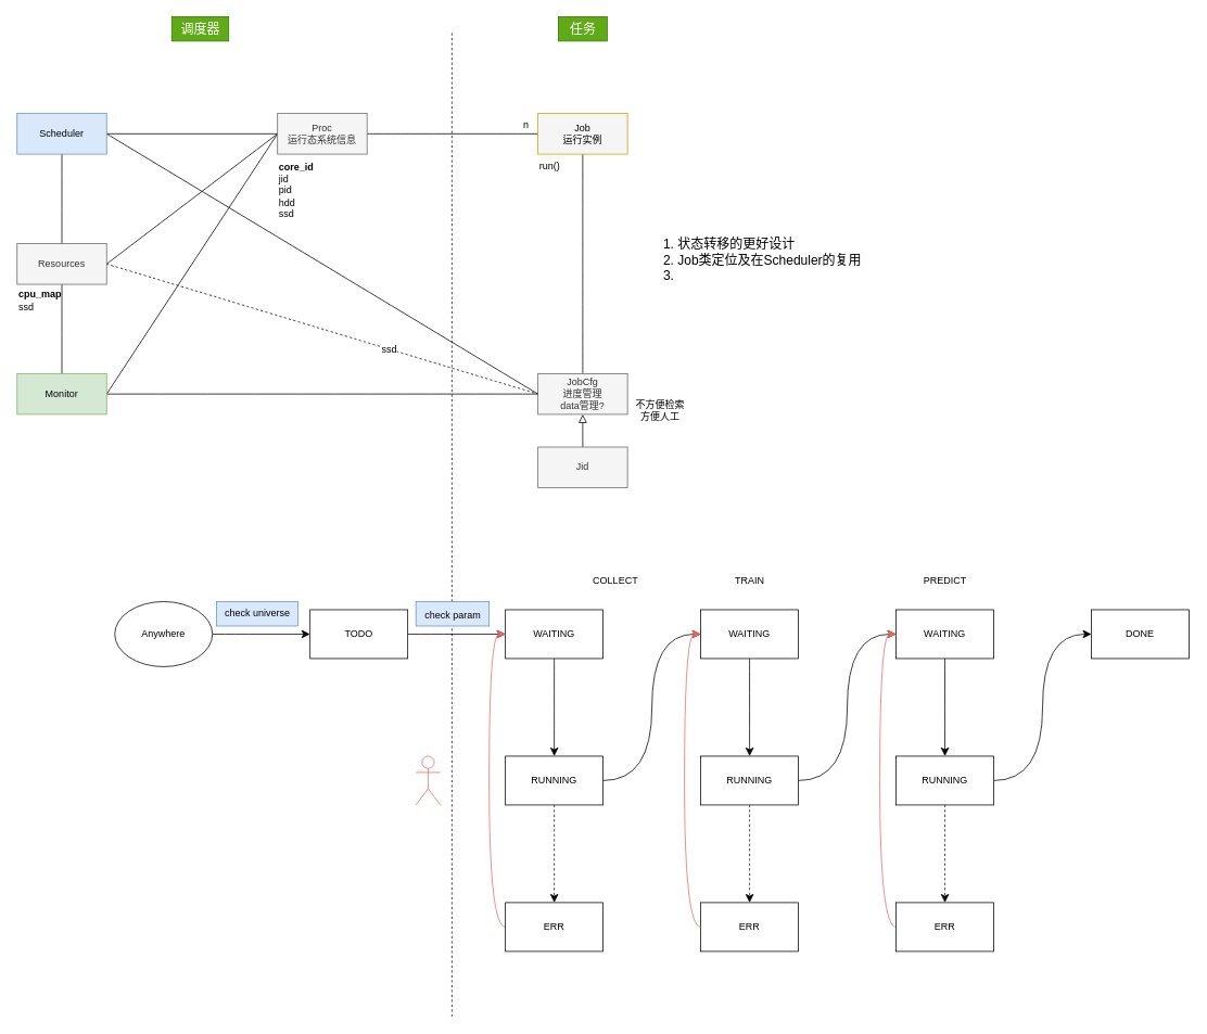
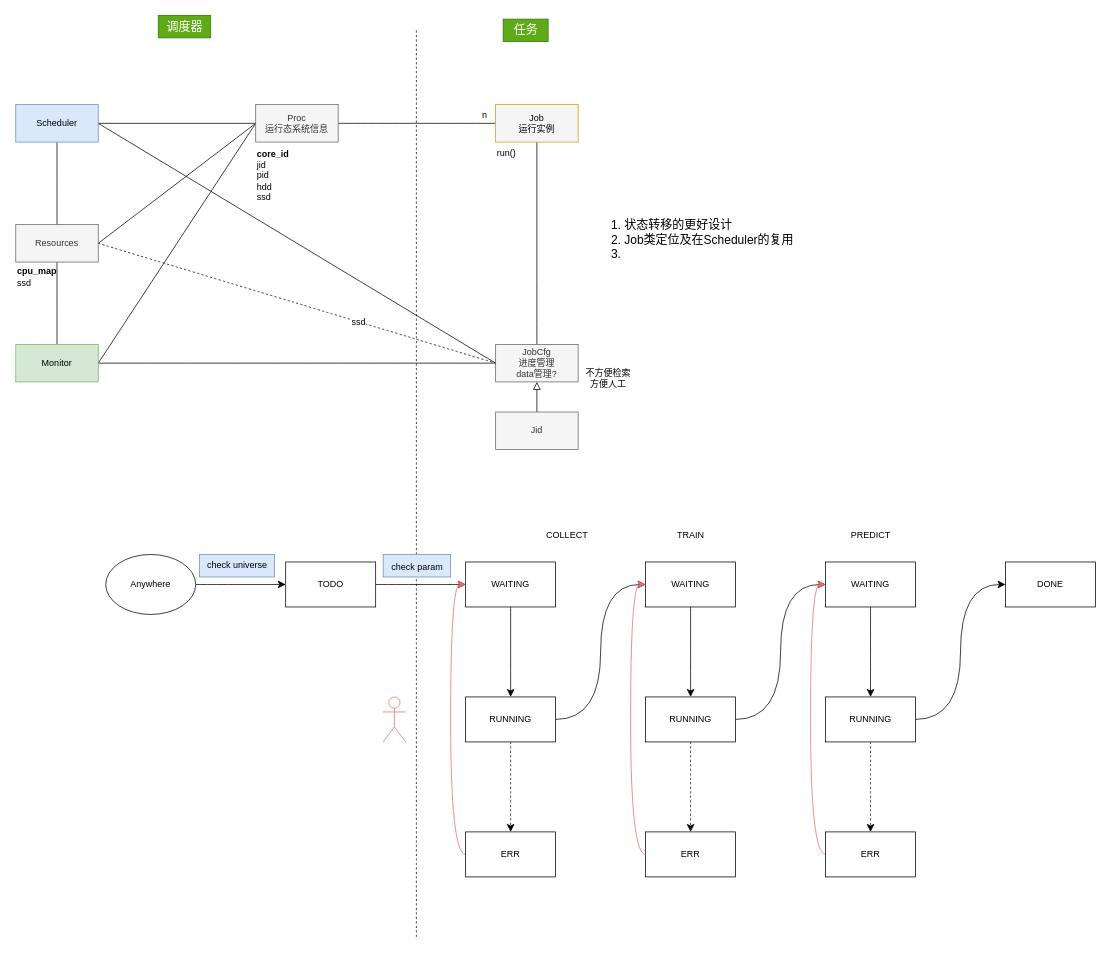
  <mxCell id="0" />
  <mxCell id="1" parent="0" />
  <mxCell id="2" value="" style="endArrow=none;dashed=1;html=1;rounded=0;fontSize=12;startSize=8;endSize=8;curved=1;" edge="1" parent="1"><mxGeometry width="50" height="50" relative="1" as="geometry"><mxPoint x="554.29" y="1249" as="sourcePoint" /><mxPoint x="554.29" y="39" as="targetPoint" /></mxGeometry></mxCell>
  <mxCell id="3" style="edgeStyle=none;curved=1;rounded=0;orthogonalLoop=1;jettySize=auto;html=1;exitX=0.5;exitY=0;exitDx=0;exitDy=0;entryX=0.5;entryY=1;entryDx=0;entryDy=0;fontSize=12;startSize=8;endSize=8;endArrow=none;endFill=0;" edge="1" parent="1" source="57" target="17"><mxGeometry relative="1" as="geometry" /></mxCell>
  <mxCell id="4" value="" style="edgeStyle=none;curved=1;rounded=0;orthogonalLoop=1;jettySize=auto;html=1;fontSize=12;startSize=8;endSize=8;endArrow=none;endFill=0;" edge="1" parent="1" source="57" target="18"><mxGeometry relative="1" as="geometry" /></mxCell>
  <mxCell id="5" style="edgeStyle=none;curved=1;rounded=0;orthogonalLoop=1;jettySize=auto;html=1;exitX=1;exitY=0.5;exitDx=0;exitDy=0;entryX=0;entryY=0.5;entryDx=0;entryDy=0;fontSize=12;startSize=8;endSize=8;endArrow=none;endFill=0;dashed=1;" edge="1" parent="1" source="57" target="10"><mxGeometry relative="1" as="geometry" /></mxCell>
  <mxCell id="6" value="ssd" style="edgeLabel;html=1;align=center;verticalAlign=middle;resizable=0;points=[];fontSize=12;" vertex="1" connectable="0" parent="5"><mxGeometry x="0.309" y="-1" relative="1" as="geometry"><mxPoint as="offset" /></mxGeometry></mxCell>
  <mxCell id="7" style="edgeStyle=none;curved=1;rounded=0;orthogonalLoop=1;jettySize=auto;html=1;exitX=1;exitY=0.5;exitDx=0;exitDy=0;entryX=0;entryY=0.5;entryDx=0;entryDy=0;fontSize=12;startSize=8;endSize=8;endArrow=none;endFill=0;" edge="1" parent="1" source="57" target="60"><mxGeometry relative="1" as="geometry" /></mxCell>
  <mxCell id="8" style="edgeStyle=none;curved=1;rounded=0;orthogonalLoop=1;jettySize=auto;html=1;exitX=0;exitY=0.5;exitDx=0;exitDy=0;entryX=1;entryY=0.5;entryDx=0;entryDy=0;fontSize=12;startSize=8;endSize=8;endArrow=none;endFill=0;" edge="1" parent="1" source="10" target="18"><mxGeometry relative="1" as="geometry" /></mxCell>
  <mxCell id="9" style="edgeStyle=none;curved=1;rounded=0;orthogonalLoop=1;jettySize=auto;html=1;exitX=0.5;exitY=0;exitDx=0;exitDy=0;entryX=0.5;entryY=1;entryDx=0;entryDy=0;fontSize=12;startSize=8;endSize=8;endArrow=none;endFill=0;" edge="1" parent="1" source="10" target="63"><mxGeometry relative="1" as="geometry" /></mxCell>
  <mxCell id="10" value="&lt;div&gt;JobCfg&lt;/div&gt;&lt;div&gt;进度管理&lt;/div&gt;&lt;div&gt;data管理?&lt;br&gt;&lt;/div&gt;" style="html=1;whiteSpace=wrap;fillColor=#f5f5f5;strokeColor=#666666;fontColor=#333333;" vertex="1" parent="1"><mxGeometry x="660" y="458.85" width="110" height="50" as="geometry" /></mxCell>
  <mxCell id="11" value="" style="edgeStyle=orthogonalEdgeStyle;rounded=0;orthogonalLoop=1;jettySize=auto;html=1;fontSize=12;startSize=8;endSize=8;endArrow=block;endFill=0;" edge="1" parent="1" source="12" target="10"><mxGeometry relative="1" as="geometry" /></mxCell>
  <mxCell id="12" value="&lt;div&gt;Jid&lt;/div&gt;" style="html=1;whiteSpace=wrap;fillColor=#f5f5f5;fontColor=#333333;strokeColor=#666666;" vertex="1" parent="1"><mxGeometry x="660" y="549" width="110" height="50" as="geometry" /></mxCell>
  <mxCell id="13" value="" style="edgeStyle=none;curved=1;rounded=0;orthogonalLoop=1;jettySize=auto;html=1;fontSize=12;startSize=8;endSize=8;endArrow=none;endFill=0;" edge="1" parent="1" source="60" target="63"><mxGeometry relative="1" as="geometry" /></mxCell>
  <mxCell id="14" style="edgeStyle=none;curved=1;rounded=0;orthogonalLoop=1;jettySize=auto;html=1;exitX=0;exitY=0.5;exitDx=0;exitDy=0;entryX=1;entryY=0.5;entryDx=0;entryDy=0;fontSize=12;startSize=8;endSize=8;endArrow=none;endFill=0;" edge="1" parent="1" source="60" target="18"><mxGeometry relative="1" as="geometry" /></mxCell>
  <mxCell id="15" style="edgeStyle=orthogonalEdgeStyle;rounded=0;orthogonalLoop=1;jettySize=auto;html=1;entryX=0;entryY=0.5;entryDx=0;entryDy=0;fontSize=12;startSize=8;endSize=8;endArrow=none;endFill=0;" edge="1" parent="1" source="17" target="60"><mxGeometry relative="1" as="geometry" /></mxCell>
  <mxCell id="16" style="edgeStyle=none;curved=1;rounded=0;orthogonalLoop=1;jettySize=auto;html=1;exitX=1;exitY=0.5;exitDx=0;exitDy=0;entryX=0;entryY=0.5;entryDx=0;entryDy=0;fontSize=12;startSize=8;endSize=8;endArrow=none;endFill=0;" edge="1" parent="1" source="17" target="10"><mxGeometry relative="1" as="geometry" /></mxCell>
  <mxCell id="17" value="&lt;div&gt;Scheduler&lt;/div&gt;" style="html=1;whiteSpace=wrap;fillColor=#dae8fc;strokeColor=#6c8ebf;" vertex="1" parent="1"><mxGeometry x="20" y="139" width="110" height="50" as="geometry" /></mxCell>
  <mxCell id="18" value="Monitor" style="html=1;whiteSpace=wrap;fillColor=#d5e8d4;strokeColor=#82b366;" vertex="1" parent="1"><mxGeometry x="20" y="458.85" width="110" height="50" as="geometry" /></mxCell>
  <mxCell id="19" value="&lt;font style=&quot;font-size: 12px;&quot;&gt;n&lt;/font&gt;" style="text;html=1;align=center;verticalAlign=middle;resizable=0;points=[];autosize=1;strokeColor=none;fillColor=none;fontSize=12;" vertex="1" parent="1"><mxGeometry x="630" y="139" width="30" height="30" as="geometry" /></mxCell>
  <mxCell id="20" value="&lt;div&gt;不方便检索&lt;/div&gt;方便人工" style="text;html=1;align=center;verticalAlign=middle;resizable=0;points=[];autosize=1;strokeColor=none;fillColor=none;fontSize=12;" vertex="1" parent="1"><mxGeometry x="770" y="484" width="80" height="40" as="geometry" /></mxCell>
  <mxCell id="21" value="" style="edgeStyle=none;curved=1;rounded=0;orthogonalLoop=1;jettySize=auto;html=1;fontSize=12;startSize=8;endSize=8;" edge="1" parent="1" source="22" target="24"><mxGeometry relative="1" as="geometry" /></mxCell>
  <mxCell id="22" value="TODO" style="rounded=0;whiteSpace=wrap;html=1;" vertex="1" parent="1"><mxGeometry x="380" y="749" width="120" height="60" as="geometry" /></mxCell>
  <mxCell id="23" value="" style="edgeStyle=none;curved=1;rounded=0;orthogonalLoop=1;jettySize=auto;html=1;fontSize=12;startSize=8;endSize=8;" edge="1" parent="1" source="24" target="26"><mxGeometry relative="1" as="geometry" /></mxCell>
  <mxCell id="24" value="&lt;div&gt;WAITING&lt;/div&gt;" style="rounded=0;whiteSpace=wrap;html=1;" vertex="1" parent="1"><mxGeometry x="620" y="749" width="120" height="60" as="geometry" /></mxCell>
  <mxCell id="25" value="" style="edgeStyle=none;curved=1;rounded=0;orthogonalLoop=1;jettySize=auto;html=1;fontSize=12;startSize=8;endSize=8;dashed=1;" edge="1" parent="1" source="26" target="28"><mxGeometry relative="1" as="geometry" /></mxCell>
  <mxCell id="26" value="RUNNING" style="rounded=0;whiteSpace=wrap;html=1;" vertex="1" parent="1"><mxGeometry x="620" y="929" width="120" height="60" as="geometry" /></mxCell>
  <mxCell id="27" style="edgeStyle=orthogonalEdgeStyle;rounded=0;orthogonalLoop=1;jettySize=auto;html=1;exitX=0;exitY=0.5;exitDx=0;exitDy=0;entryX=0;entryY=0.5;entryDx=0;entryDy=0;fontSize=12;startSize=8;endSize=8;curved=1;fillColor=#d80073;strokeColor=#EA6B66;" edge="1" parent="1" source="28" target="24"><mxGeometry relative="1" as="geometry" /></mxCell>
  <mxCell id="28" value="ERR" style="rounded=0;whiteSpace=wrap;html=1;" vertex="1" parent="1"><mxGeometry x="620" y="1109" width="120" height="60" as="geometry" /></mxCell>
  <mxCell id="29" value="" style="edgeStyle=none;curved=1;rounded=0;orthogonalLoop=1;jettySize=auto;html=1;fontSize=12;startSize=8;endSize=8;" edge="1" parent="1" source="30" target="36"><mxGeometry relative="1" as="geometry" /></mxCell>
  <mxCell id="30" value="&lt;div&gt;WAITING&lt;/div&gt;" style="rounded=0;whiteSpace=wrap;html=1;" vertex="1" parent="1"><mxGeometry x="860" y="749" width="120" height="60" as="geometry" /></mxCell>
  <mxCell id="31" value="" style="edgeStyle=none;curved=1;rounded=0;orthogonalLoop=1;jettySize=auto;html=1;fontSize=12;startSize=8;endSize=8;" edge="1" parent="1" source="32" target="39"><mxGeometry relative="1" as="geometry" /></mxCell>
  <mxCell id="32" value="&lt;div&gt;WAITING&lt;/div&gt;" style="rounded=0;whiteSpace=wrap;html=1;" vertex="1" parent="1"><mxGeometry x="1100" y="749" width="120" height="60" as="geometry" /></mxCell>
  <mxCell id="33" value="DONE" style="rounded=0;whiteSpace=wrap;html=1;" vertex="1" parent="1"><mxGeometry x="1340" y="749" width="120" height="60" as="geometry" /></mxCell>
  <mxCell id="34" value="" style="edgeStyle=none;curved=1;rounded=0;orthogonalLoop=1;jettySize=auto;html=1;fontSize=12;startSize=8;endSize=8;dashed=1;" edge="1" parent="1" source="36" target="40"><mxGeometry relative="1" as="geometry" /></mxCell>
  <mxCell id="35" style="edgeStyle=orthogonalEdgeStyle;curved=1;rounded=0;orthogonalLoop=1;jettySize=auto;html=1;exitX=1;exitY=0.5;exitDx=0;exitDy=0;entryX=0;entryY=0.5;entryDx=0;entryDy=0;fontSize=12;startSize=8;endSize=8;" edge="1" parent="1" source="36" target="32"><mxGeometry relative="1" as="geometry" /></mxCell>
  <mxCell id="36" value="RUNNING" style="rounded=0;whiteSpace=wrap;html=1;" vertex="1" parent="1"><mxGeometry x="860" y="929" width="120" height="60" as="geometry" /></mxCell>
  <mxCell id="37" value="" style="edgeStyle=none;curved=1;rounded=0;orthogonalLoop=1;jettySize=auto;html=1;fontSize=12;startSize=8;endSize=8;dashed=1;" edge="1" parent="1" source="39" target="42"><mxGeometry relative="1" as="geometry" /></mxCell>
  <mxCell id="38" style="edgeStyle=orthogonalEdgeStyle;curved=1;rounded=0;orthogonalLoop=1;jettySize=auto;html=1;exitX=1;exitY=0.5;exitDx=0;exitDy=0;entryX=0;entryY=0.5;entryDx=0;entryDy=0;fontSize=12;startSize=8;endSize=8;" edge="1" parent="1" source="39" target="33"><mxGeometry relative="1" as="geometry" /></mxCell>
  <mxCell id="39" value="RUNNING" style="rounded=0;whiteSpace=wrap;html=1;" vertex="1" parent="1"><mxGeometry x="1100" y="929" width="120" height="60" as="geometry" /></mxCell>
  <mxCell id="40" value="ERR" style="rounded=0;whiteSpace=wrap;html=1;" vertex="1" parent="1"><mxGeometry x="860" y="1109" width="120" height="60" as="geometry" /></mxCell>
  <mxCell id="41" style="edgeStyle=orthogonalEdgeStyle;curved=1;rounded=0;orthogonalLoop=1;jettySize=auto;html=1;exitX=0;exitY=0.5;exitDx=0;exitDy=0;entryX=0;entryY=0.5;entryDx=0;entryDy=0;fontSize=12;startSize=8;endSize=8;fillColor=#d80073;strokeColor=#EA6B66;" edge="1" parent="1" source="42" target="32"><mxGeometry relative="1" as="geometry" /></mxCell>
  <mxCell id="42" value="ERR" style="rounded=0;whiteSpace=wrap;html=1;" vertex="1" parent="1"><mxGeometry x="1100" y="1109" width="120" height="60" as="geometry" /></mxCell>
  <mxCell id="43" value="TRAIN" style="text;html=1;align=center;verticalAlign=middle;resizable=0;points=[];autosize=1;strokeColor=none;fillColor=none;fontSize=12;" vertex="1" parent="1"><mxGeometry x="890" y="699" width="60" height="30" as="geometry" /></mxCell>
  <mxCell id="44" value="COLLECT" style="text;html=1;align=center;verticalAlign=middle;resizable=0;points=[];autosize=1;strokeColor=none;fillColor=none;fontSize=12;" vertex="1" parent="1"><mxGeometry x="715" y="699" width="80" height="30" as="geometry" /></mxCell>
  <mxCell id="45" value="PREDICT" style="text;html=1;align=center;verticalAlign=middle;resizable=0;points=[];autosize=1;strokeColor=none;fillColor=none;fontSize=12;" vertex="1" parent="1"><mxGeometry x="1120" y="699" width="80" height="30" as="geometry" /></mxCell>
  <mxCell id="46" value="&lt;font style=&quot;font-size: 12px;&quot;&gt;check param&lt;br&gt;&lt;/font&gt;" style="text;html=1;align=center;verticalAlign=middle;resizable=0;points=[];autosize=1;strokeColor=#6c8ebf;fillColor=#dae8fc;fontSize=16;" vertex="1" parent="1"><mxGeometry x="510" y="739" width="90" height="30" as="geometry" /></mxCell>
  <mxCell id="47" value="" style="edgeStyle=none;curved=1;rounded=0;orthogonalLoop=1;jettySize=auto;html=1;fontSize=12;startSize=8;endSize=8;" edge="1" parent="1" source="48" target="22"><mxGeometry relative="1" as="geometry" /></mxCell>
  <mxCell id="48" value="Anywhere" style="ellipse;whiteSpace=wrap;html=1;" vertex="1" parent="1"><mxGeometry x="140" y="739" width="120" height="80" as="geometry" /></mxCell>
  <mxCell id="49" value="check universe" style="text;html=1;align=center;verticalAlign=middle;resizable=0;points=[];autosize=1;strokeColor=#6c8ebf;fillColor=#dae8fc;fontSize=12;" vertex="1" parent="1"><mxGeometry x="265" y="739" width="100" height="30" as="geometry" /></mxCell>
  <mxCell id="50" value="Actor" style="shape=umlActor;verticalLabelPosition=bottom;verticalAlign=top;html=1;outlineConnect=0;fillColor=none;strokeColor=#EA6B66;fontColor=#ffffff;" vertex="1" parent="1"><mxGeometry x="510" y="929" width="30" height="60" as="geometry" /></mxCell>
  <mxCell id="51" style="edgeStyle=orthogonalEdgeStyle;curved=1;rounded=0;orthogonalLoop=1;jettySize=auto;html=1;exitX=1;exitY=0.5;exitDx=0;exitDy=0;entryX=0;entryY=0.5;entryDx=0;entryDy=0;fontSize=12;startSize=8;endSize=8;" edge="1" parent="1" source="26" target="30"><mxGeometry relative="1" as="geometry" /></mxCell>
  <mxCell id="52" style="edgeStyle=orthogonalEdgeStyle;curved=1;rounded=0;orthogonalLoop=1;jettySize=auto;html=1;exitX=0;exitY=0.5;exitDx=0;exitDy=0;entryX=0;entryY=0.5;entryDx=0;entryDy=0;fontSize=12;startSize=8;endSize=8;fillColor=#d80073;strokeColor=#EA6B66;" edge="1" parent="1" source="40" target="30"><mxGeometry relative="1" as="geometry" /></mxCell>
  <mxCell id="53" value="&lt;div align=&quot;left&quot;&gt;&lt;ol&gt;&lt;li&gt;状态转移的更好设计&lt;/li&gt;&lt;li&gt;Job类定位及在Scheduler的复用&lt;/li&gt;&lt;li&gt;&lt;br&gt;&lt;/li&gt;&lt;/ol&gt;&lt;/div&gt;" style="text;html=1;align=left;verticalAlign=middle;resizable=0;points=[];autosize=1;strokeColor=none;fillColor=none;fontSize=16;" vertex="1" parent="1"><mxGeometry x="790" y="269" width="290" height="100" as="geometry" /></mxCell>
  <mxCell id="54" value="调度器" style="text;html=1;align=center;verticalAlign=middle;resizable=0;points=[];autosize=1;strokeColor=#2D7600;fillColor=#60a917;fontSize=16;fontColor=#ffffff;" vertex="1" parent="1"><mxGeometry x="210" y="20" width="70" height="30" as="geometry" /></mxCell>
- <mxCell id="55" value="任务" style="text;html=1;align=center;verticalAlign=middle;resizable=0;points=[];autosize=1;strokeColor=#2D7600;fillColor=#60a917;fontSize=16;fontColor=#ffffff;" vertex="1" parent="1"><mxGeometry x="685" y="20" width="60" height="30" as="geometry" /></mxCell>
+ <mxCell id="55" value="任务" style="text;html=1;align=center;verticalAlign=middle;resizable=0;points=[];autosize=1;strokeColor=#2D7600;fillColor=#60a917;fontSize=16;fontColor=#ffffff;" vertex="1" parent="1"><mxGeometry x="670" y="25" width="60" height="30" as="geometry" /></mxCell>
  <mxCell id="56" value="" style="group" vertex="1" connectable="0" parent="1"><mxGeometry x="20" y="299" width="110" height="90" as="geometry" /></mxCell>
  <mxCell id="57" value="Resources" style="html=1;whiteSpace=wrap;fillColor=#f5f5f5;strokeColor=#666666;fontColor=#333333;" vertex="1" parent="56"><mxGeometry width="110" height="50" as="geometry" /></mxCell>
  <mxCell id="58" value="&lt;div style=&quot;font-size: 12px;&quot;&gt;&lt;b&gt;cpu_map&lt;/b&gt;&lt;/div&gt;&lt;div style=&quot;font-size: 12px;&quot;&gt;ssd&lt;br style=&quot;font-size: 12px;&quot;&gt;&lt;/div&gt;" style="text;html=1;align=left;verticalAlign=middle;resizable=0;points=[];autosize=1;strokeColor=none;fillColor=none;fontSize=12;" vertex="1" parent="56"><mxGeometry y="50" width="80" height="40" as="geometry" /></mxCell>
  <mxCell id="59" value="" style="group" vertex="1" connectable="0" parent="1"><mxGeometry x="340" y="139" width="110" height="140" as="geometry" /></mxCell>
  <mxCell id="60" value="&lt;div&gt;Proc&lt;/div&gt;运行态系统信息" style="html=1;whiteSpace=wrap;fillColor=#f5f5f5;strokeColor=#666666;fontColor=#333333;" vertex="1" parent="59"><mxGeometry width="110" height="50" as="geometry" /></mxCell>
  <mxCell id="61" value="&lt;div style=&quot;font-size: 12px;&quot;&gt;&lt;b&gt;core_id&lt;/b&gt;&lt;/div&gt;&lt;div style=&quot;font-size: 12px;&quot;&gt;jid&lt;/div&gt;&lt;div style=&quot;font-size: 12px;&quot;&gt;pid&lt;/div&gt;&lt;div style=&quot;font-size: 12px;&quot;&gt;hdd&lt;/div&gt;&lt;div style=&quot;font-size: 12px;&quot;&gt;ssd&lt;br style=&quot;font-size: 12px;&quot;&gt;&lt;/div&gt;" style="text;html=1;align=left;verticalAlign=middle;resizable=0;points=[];autosize=1;strokeColor=none;fillColor=none;fontSize=12;" vertex="1" parent="59"><mxGeometry y="50" width="70" height="90" as="geometry" /></mxCell>
  <mxCell id="62" value="" style="group" vertex="1" connectable="0" parent="1"><mxGeometry x="660" y="139" width="110" height="80" as="geometry" /></mxCell>
  <mxCell id="63" value="&lt;div&gt;Job&lt;/div&gt;&lt;div&gt;运行实例&lt;br&gt;&lt;/div&gt;" style="html=1;whiteSpace=wrap;fillColor=#f5f5f5;strokeColor=#d79b00;" vertex="1" parent="62"><mxGeometry width="110" height="50" as="geometry" /></mxCell>
  <mxCell id="64" value="run()" style="text;html=1;align=left;verticalAlign=middle;resizable=0;points=[];autosize=1;strokeColor=none;fillColor=none;fontSize=12;" vertex="1" parent="62"><mxGeometry y="50" width="50" height="30" as="geometry" /></mxCell>
